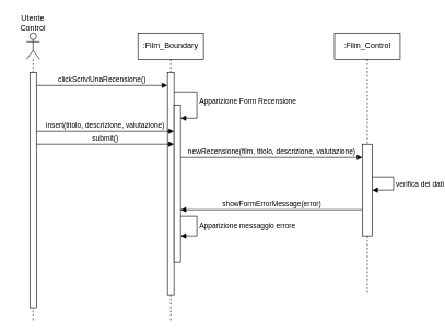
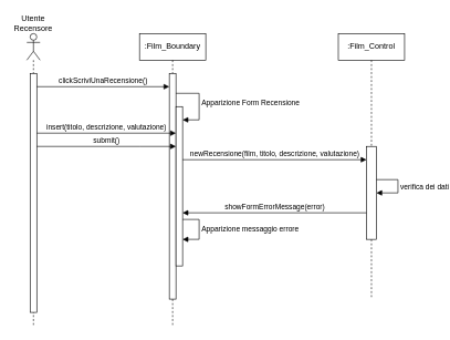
  <mxCell id="0" />
  <mxCell id="1" parent="0" />
  <mxCell id="2" value="" style="shape=umlLifeline;perimeter=lifelinePerimeter;whiteSpace=wrap;html=1;container=1;dropTarget=0;collapsible=0;recursiveResize=0;outlineConnect=0;portConstraint=eastwest;newEdgeStyle={&quot;curved&quot;:0,&quot;rounded&quot;:0};participant=umlActor;" vertex="1" parent="1"><mxGeometry x="40" y="50" width="20" height="440" as="geometry" /></mxCell>
  <mxCell id="3" value="" style="html=1;points=[[0,0,0,0,5],[0,1,0,0,-5],[1,0,0,0,5],[1,1,0,0,-5]];perimeter=orthogonalPerimeter;outlineConnect=0;targetShapes=umlLifeline;portConstraint=eastwest;newEdgeStyle={&quot;curved&quot;:0,&quot;rounded&quot;:0};" vertex="1" parent="2"><mxGeometry x="5" y="60" width="10" height="360" as="geometry" /></mxCell>
- <mxCell id="4" value="Utente Control" style="text;html=1;align=center;verticalAlign=middle;whiteSpace=wrap;rounded=0;" vertex="1" parent="1"><mxGeometry x="20" y="20" width="60" height="30" as="geometry" /></mxCell>
+ <mxCell id="4" value="Utente Recensore" style="text;html=1;align=center;verticalAlign=middle;whiteSpace=wrap;rounded=0;" vertex="1" parent="1"><mxGeometry x="20" y="20" width="60" height="30" as="geometry" /></mxCell>
  <mxCell id="5" value=":Film_Boundary" style="shape=umlLifeline;perimeter=lifelinePerimeter;whiteSpace=wrap;html=1;container=1;dropTarget=0;collapsible=0;recursiveResize=0;outlineConnect=0;portConstraint=eastwest;newEdgeStyle={&quot;curved&quot;:0,&quot;rounded&quot;:0};" vertex="1" parent="1"><mxGeometry x="210" y="50" width="100" height="440" as="geometry" /></mxCell>
  <mxCell id="6" value="" style="html=1;points=[[0,0,0,0,5],[0,1,0,0,-5],[1,0,0,0,5],[1,1,0,0,-5]];perimeter=orthogonalPerimeter;outlineConnect=0;targetShapes=umlLifeline;portConstraint=eastwest;newEdgeStyle={&quot;curved&quot;:0,&quot;rounded&quot;:0};" vertex="1" parent="5"><mxGeometry x="45" y="60" width="10" height="340" as="geometry" /></mxCell>
  <mxCell id="7" value="" style="html=1;points=[[0,0,0,0,5],[0,1,0,0,-5],[1,0,0,0,5],[1,1,0,0,-5]];perimeter=orthogonalPerimeter;outlineConnect=0;targetShapes=umlLifeline;portConstraint=eastwest;newEdgeStyle={&quot;curved&quot;:0,&quot;rounded&quot;:0};" vertex="1" parent="5"><mxGeometry x="55" y="110" width="10" height="240" as="geometry" /></mxCell>
  <mxCell id="8" value="Apparizione Form Recensione" style="html=1;align=left;spacingLeft=2;endArrow=block;rounded=0;edgeStyle=orthogonalEdgeStyle;curved=0;rounded=0;" edge="1" parent="5" source="6" target="7"><mxGeometry relative="1" as="geometry"><mxPoint x="60" y="90" as="sourcePoint" /><Array as="points"><mxPoint x="90" y="90" /><mxPoint x="90" y="130" /></Array></mxGeometry></mxCell>
  <mxCell id="9" value="Apparizione messaggio errore" style="html=1;align=left;spacingLeft=2;endArrow=block;rounded=0;edgeStyle=orthogonalEdgeStyle;curved=0;rounded=0;" edge="1" target="7" parent="5" source="7"><mxGeometry relative="1" as="geometry"><mxPoint x="70" y="260" as="sourcePoint" /><Array as="points"><mxPoint x="90" y="280" /><mxPoint x="90" y="310" /></Array><mxPoint x="75" y="290" as="targetPoint" /></mxGeometry></mxCell>
  <mxCell id="10" value="clickScriviUnaRecensione()" style="html=1;verticalAlign=bottom;endArrow=block;curved=0;rounded=0;" edge="1" parent="1" target="6"><mxGeometry width="80" relative="1" as="geometry"><mxPoint x="55" y="130" as="sourcePoint" /><mxPoint x="185" y="130" as="targetPoint" /></mxGeometry></mxCell>
  <mxCell id="11" value=":Film_Control" style="shape=umlLifeline;perimeter=lifelinePerimeter;whiteSpace=wrap;html=1;container=1;dropTarget=0;collapsible=0;recursiveResize=0;outlineConnect=0;portConstraint=eastwest;newEdgeStyle={&quot;curved&quot;:0,&quot;rounded&quot;:0};" vertex="1" parent="1"><mxGeometry x="510" y="50" width="100" height="400" as="geometry" /></mxCell>
  <mxCell id="12" value="" style="html=1;points=[[0,0,0,0,5],[0,1,0,0,-5],[1,0,0,0,5],[1,1,0,0,-5]];perimeter=orthogonalPerimeter;outlineConnect=0;targetShapes=umlLifeline;portConstraint=eastwest;newEdgeStyle={&quot;curved&quot;:0,&quot;rounded&quot;:0};" vertex="1" parent="11"><mxGeometry x="42.5" y="170" width="15" height="140" as="geometry" /></mxCell>
  <mxCell id="13" value="verifica dei dati" style="html=1;align=left;spacingLeft=2;endArrow=block;rounded=0;edgeStyle=orthogonalEdgeStyle;curved=0;rounded=0;" edge="1" parent="11"><mxGeometry relative="1" as="geometry"><mxPoint x="57.5" y="220" as="sourcePoint" /><Array as="points"><mxPoint x="90" y="220" /><mxPoint x="90" y="240" /></Array><mxPoint x="57.5" y="240" as="targetPoint" /></mxGeometry></mxCell>
  <mxCell id="14" value="insert(titolo, descrizione, valutazione)" style="html=1;verticalAlign=bottom;endArrow=block;curved=0;rounded=0;" edge="1" parent="1" target="7"><mxGeometry width="80" relative="1" as="geometry"><mxPoint x="55" y="200" as="sourcePoint" /><mxPoint x="245" y="200" as="targetPoint" /></mxGeometry></mxCell>
  <mxCell id="15" value="submit()" style="html=1;verticalAlign=bottom;endArrow=block;curved=0;rounded=0;" edge="1" parent="1" source="3" target="7"><mxGeometry width="80" relative="1" as="geometry"><mxPoint x="49.5" y="220" as="sourcePoint" /><mxPoint x="245" y="220" as="targetPoint" /><Array as="points"><mxPoint x="210" y="220" /></Array></mxGeometry></mxCell>
  <mxCell id="16" value="newRecensione(film, titolo, descrizione, valutazione)" style="html=1;verticalAlign=bottom;endArrow=block;curved=0;rounded=0;" edge="1" parent="1" source="7" target="12"><mxGeometry width="80" relative="1" as="geometry"><mxPoint x="270" y="240" as="sourcePoint" /><mxPoint x="507.5" y="240" as="targetPoint" /><Array as="points"><mxPoint x="490" y="240" /></Array></mxGeometry></mxCell>
  <mxCell id="17" value="showFormErrorMessage(error)" style="html=1;verticalAlign=bottom;endArrow=block;curved=0;rounded=0;" edge="1" parent="1"><mxGeometry width="80" relative="1" as="geometry"><mxPoint x="552.5" y="320" as="sourcePoint" /><mxPoint x="275" y="320" as="targetPoint" /></mxGeometry></mxCell>
